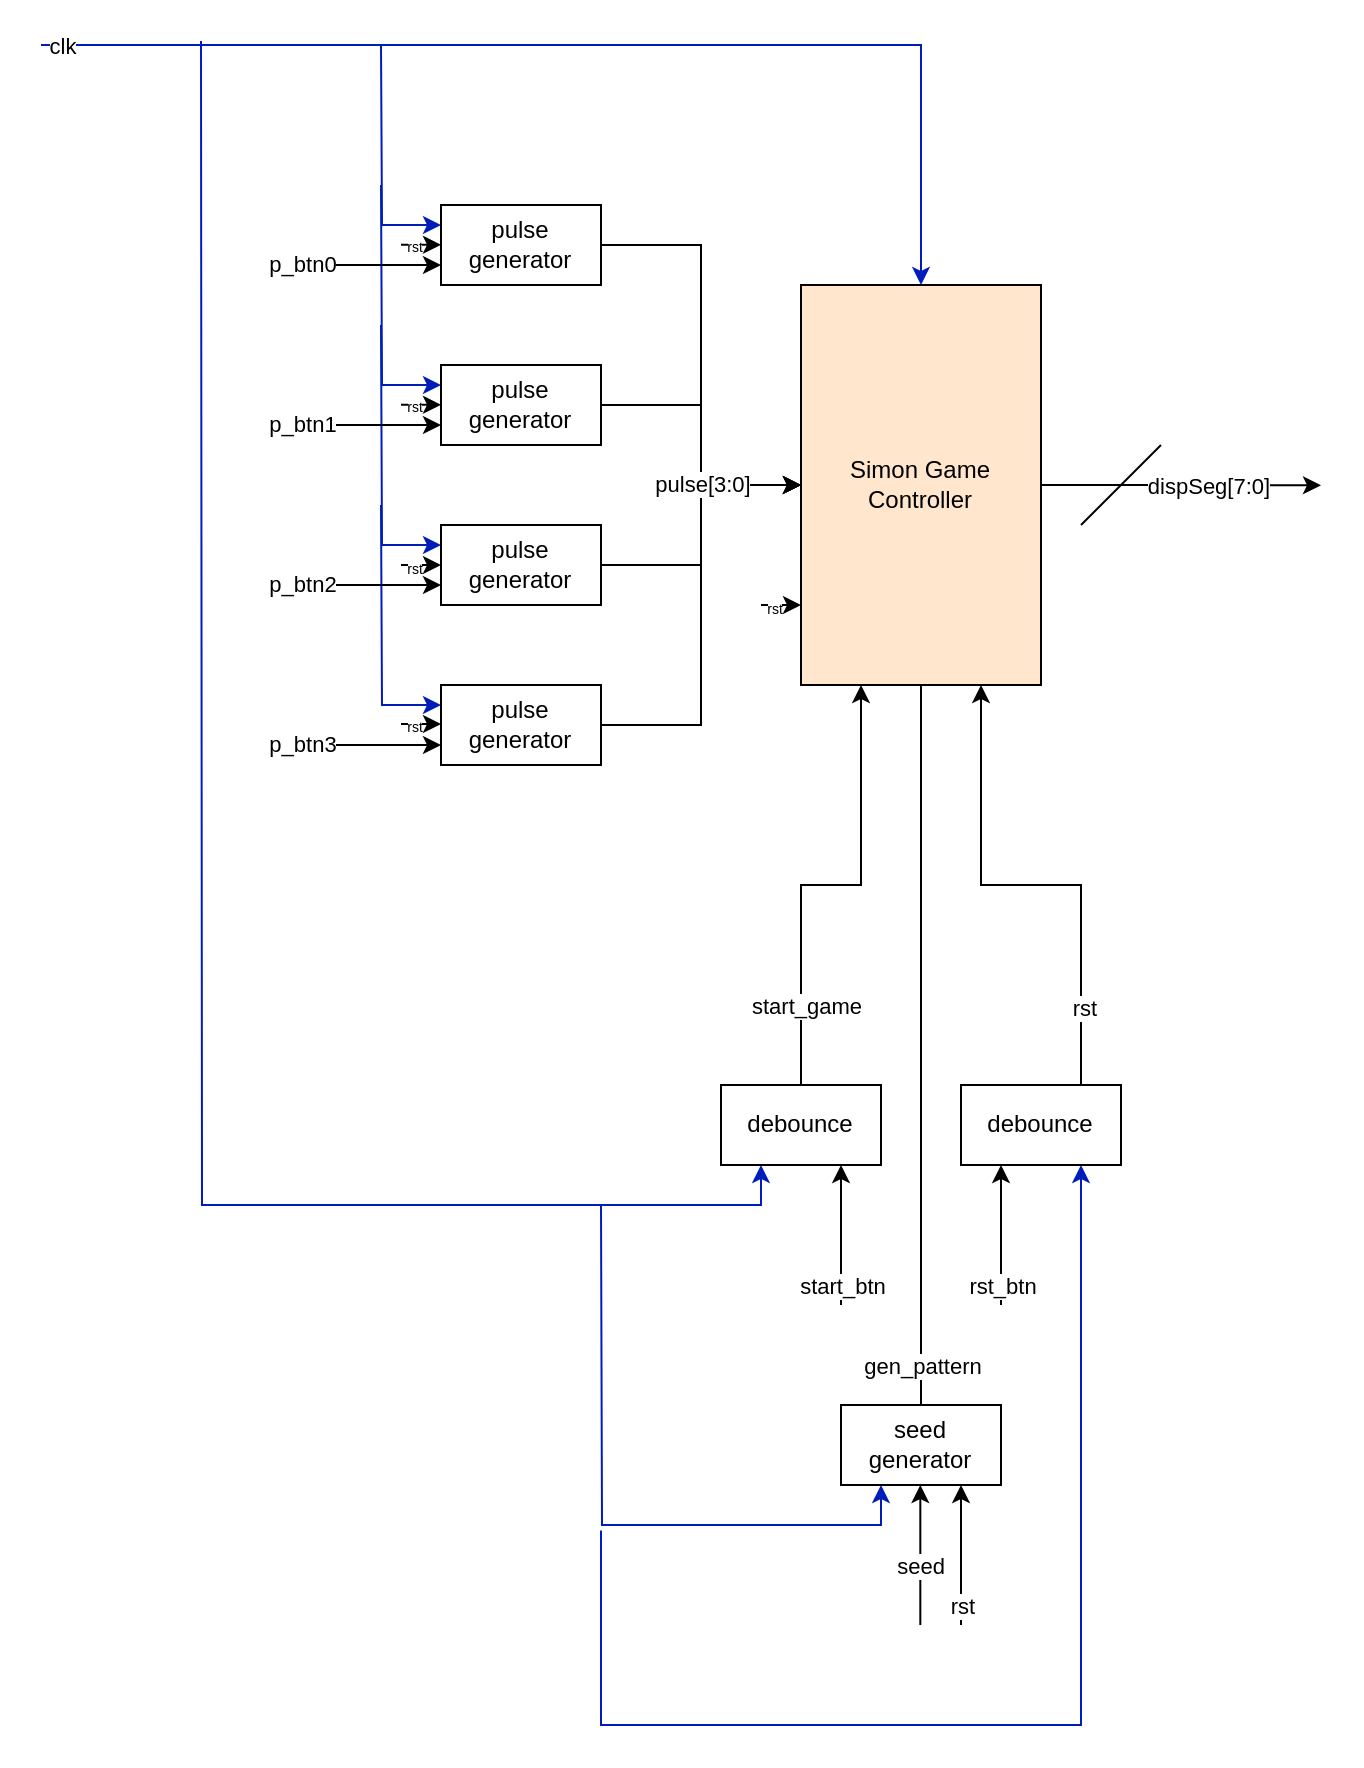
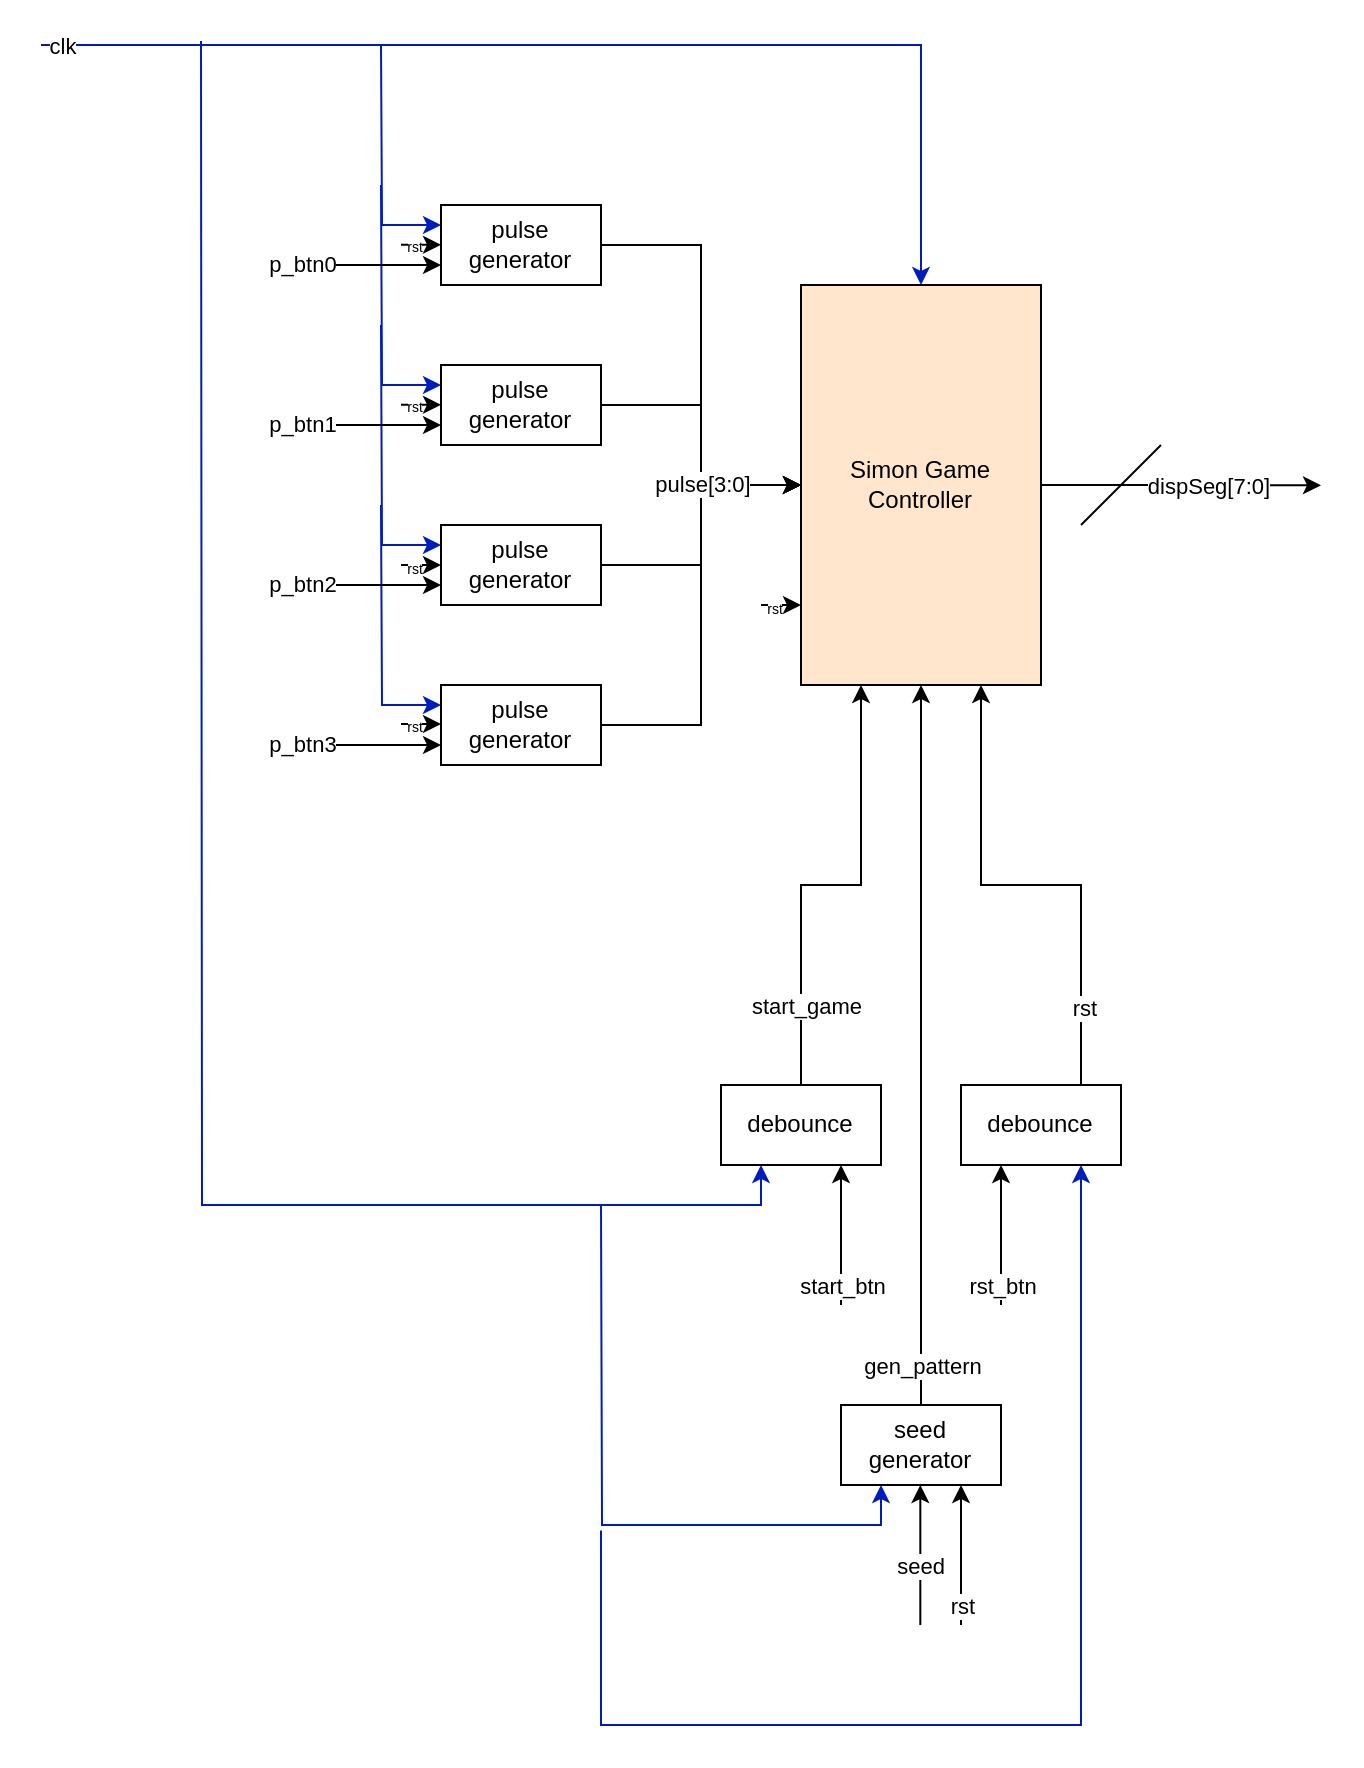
  <mxCell id="0" />
  <mxCell id="1" parent="0" />
  <mxCell id="2" style="edgeStyle=orthogonalEdgeStyle;rounded=0;orthogonalLoop=1;jettySize=auto;html=1;exitX=0.5;exitY=0;exitDx=0;exitDy=0;endArrow=none;endFill=0;startArrow=classic;startFill=1;fillColor=#0050ef;strokeColor=#001DBC;" parent="1" source="6" edge="1"><mxGeometry relative="1" as="geometry"><mxPoint y="22" as="targetPoint" x="20" /><Array as="points"><mxPoint x="460" y="22" /></Array></mxGeometry></mxCell>
  <mxCell id="3" value="clk" style="edgeLabel;html=1;align=center;verticalAlign=middle;resizable=0;points=[];" parent="2" vertex="1" connectable="0"><mxGeometry x="0.965" relative="1" as="geometry"><mxPoint as="offset" /></mxGeometry></mxCell>
  <mxCell id="4" style="edgeStyle=orthogonalEdgeStyle;rounded=0;orthogonalLoop=1;jettySize=auto;html=1;exitX=1;exitY=0.5;exitDx=0;exitDy=0;" parent="1" source="6" edge="1"><mxGeometry relative="1" as="geometry"><mxPoint x="660" y="242.154" as="targetPoint" /></mxGeometry></mxCell>
  <mxCell id="5" value="dispSeg[7:0]" style="edgeLabel;html=1;align=center;verticalAlign=middle;resizable=0;points=[];" parent="4" vertex="1" connectable="0"><mxGeometry x="0.193" relative="1" as="geometry"><mxPoint as="offset" /></mxGeometry></mxCell>
  <mxCell id="6" value="Simon Game Controller" style="rounded=0;whiteSpace=wrap;html=1;fillColor=#ffe6cc;" parent="1" vertex="1"><mxGeometry x="400" y="142" width="120" height="200" as="geometry" /></mxCell>
  <mxCell id="7" style="edgeStyle=orthogonalEdgeStyle;rounded=0;orthogonalLoop=1;jettySize=auto;html=1;exitX=1;exitY=0.5;exitDx=0;exitDy=0;entryX=0;entryY=0.5;entryDx=0;entryDy=0;" parent="1" source="9" target="6" edge="1"><mxGeometry relative="1" as="geometry" /></mxCell>
  <mxCell id="8" style="edgeStyle=orthogonalEdgeStyle;rounded=0;orthogonalLoop=1;jettySize=auto;html=1;exitX=0;exitY=0.25;exitDx=0;exitDy=0;fillColor=#0050ef;strokeColor=#001DBC;endArrow=none;endFill=0;startArrow=classic;startFill=1;" parent="1" source="9" edge="1"><mxGeometry relative="1" as="geometry"><mxPoint x="190" y="22" as="targetPoint" /></mxGeometry></mxCell>
  <mxCell id="9" value="pulse generator" style="rounded=0;whiteSpace=wrap;html=1;" parent="1" vertex="1"><mxGeometry x="220" y="102" width="80" height="40" as="geometry" /></mxCell>
  <mxCell id="10" style="edgeStyle=orthogonalEdgeStyle;rounded=0;orthogonalLoop=1;jettySize=auto;html=1;exitX=1;exitY=0.5;exitDx=0;exitDy=0;entryX=0;entryY=0.5;entryDx=0;entryDy=0;" parent="1" source="12" target="6" edge="1"><mxGeometry relative="1" as="geometry"><mxPoint x="360" y="242" as="targetPoint" /></mxGeometry></mxCell>
  <mxCell id="11" style="edgeStyle=orthogonalEdgeStyle;rounded=0;orthogonalLoop=1;jettySize=auto;html=1;exitX=0;exitY=0.25;exitDx=0;exitDy=0;fillColor=#0050ef;strokeColor=#001DBC;endArrow=none;endFill=0;startArrow=classic;startFill=1;" parent="1" source="12" edge="1"><mxGeometry relative="1" as="geometry"><mxPoint x="190" y="92" as="targetPoint" /></mxGeometry></mxCell>
  <mxCell id="12" value="pulse generator" style="rounded=0;whiteSpace=wrap;html=1;" parent="1" vertex="1"><mxGeometry x="220" y="182" width="80" height="40" as="geometry" /></mxCell>
  <mxCell id="13" style="edgeStyle=orthogonalEdgeStyle;rounded=0;orthogonalLoop=1;jettySize=auto;html=1;exitX=1;exitY=0.5;exitDx=0;exitDy=0;entryX=0;entryY=0.5;entryDx=0;entryDy=0;" parent="1" source="15" target="6" edge="1"><mxGeometry relative="1" as="geometry"><mxPoint x="370" y="242" as="targetPoint" /></mxGeometry></mxCell>
  <mxCell id="14" style="edgeStyle=orthogonalEdgeStyle;rounded=0;orthogonalLoop=1;jettySize=auto;html=1;exitX=0;exitY=0.25;exitDx=0;exitDy=0;fillColor=#0050ef;strokeColor=#001DBC;endArrow=none;endFill=0;startArrow=classic;startFill=1;" parent="1" source="15" edge="1"><mxGeometry relative="1" as="geometry"><mxPoint x="190" y="162" as="targetPoint" /></mxGeometry></mxCell>
  <mxCell id="15" value="pulse generator" style="rounded=0;whiteSpace=wrap;html=1;" parent="1" vertex="1"><mxGeometry x="220" y="262" width="80" height="40" as="geometry" /></mxCell>
  <mxCell id="16" style="edgeStyle=orthogonalEdgeStyle;rounded=0;orthogonalLoop=1;jettySize=auto;html=1;exitX=1;exitY=0.5;exitDx=0;exitDy=0;entryX=0;entryY=0.5;entryDx=0;entryDy=0;" parent="1" source="19" target="6" edge="1"><mxGeometry relative="1" as="geometry" /></mxCell>
  <mxCell id="17" value="pulse[3:0]" style="edgeLabel;html=1;align=center;verticalAlign=middle;resizable=0;points=[];" parent="16" vertex="1" connectable="0"><mxGeometry x="0.545" y="1" relative="1" as="geometry"><mxPoint as="offset" /></mxGeometry></mxCell>
  <mxCell id="18" style="edgeStyle=orthogonalEdgeStyle;rounded=0;orthogonalLoop=1;jettySize=auto;html=1;exitX=0;exitY=0.25;exitDx=0;exitDy=0;fillColor=#0050ef;strokeColor=#001DBC;endArrow=none;endFill=0;startArrow=classic;startFill=1;" parent="1" source="19" edge="1"><mxGeometry relative="1" as="geometry"><mxPoint x="190" y="252" as="targetPoint" /></mxGeometry></mxCell>
  <mxCell id="19" value="pulse generator" style="rounded=0;whiteSpace=wrap;html=1;" parent="1" vertex="1"><mxGeometry x="220" y="342" width="80" height="40" as="geometry" /></mxCell>
  <mxCell id="20" style="edgeStyle=orthogonalEdgeStyle;rounded=0;orthogonalLoop=1;jettySize=auto;html=1;exitX=0.25;exitY=1;exitDx=0;exitDy=0;startArrow=classic;startFill=1;endArrow=none;endFill=0;fillColor=#0050ef;strokeColor=#001DBC;" parent="1" source="23" edge="1"><mxGeometry relative="1" as="geometry"><mxPoint x="100" y="20" as="targetPoint" /></mxGeometry></mxCell>
  <mxCell id="21" style="edgeStyle=orthogonalEdgeStyle;rounded=0;orthogonalLoop=1;jettySize=auto;html=1;exitX=0.5;exitY=0;exitDx=0;exitDy=0;entryX=0.25;entryY=1;entryDx=0;entryDy=0;" edge="1" parent="1" source="23" target="6"><mxGeometry relative="1" as="geometry" /></mxCell>
  <mxCell id="22" value="start_game" style="edgeLabel;html=1;align=center;verticalAlign=middle;resizable=0;points=[];" vertex="1" connectable="0" parent="21"><mxGeometry x="-0.652" y="-1" relative="1" as="geometry"><mxPoint x="1" as="offset" /></mxGeometry></mxCell>
  <mxCell id="23" value="debounce" style="rounded=0;whiteSpace=wrap;html=1;" parent="1" vertex="1"><mxGeometry x="360" y="542" width="80" height="40" as="geometry" /></mxCell>
  <mxCell id="24" style="edgeStyle=orthogonalEdgeStyle;rounded=0;orthogonalLoop=1;jettySize=auto;html=1;exitX=0.75;exitY=1;exitDx=0;exitDy=0;startArrow=classic;startFill=1;endArrow=none;endFill=0;fillColor=#0050ef;strokeColor=#001DBC;" parent="1" source="27" edge="1"><mxGeometry relative="1" as="geometry"><mxPoint x="300" y="764.759" as="targetPoint" /><Array as="points"><mxPoint x="540" y="862" /><mxPoint x="300" y="862" /></Array></mxGeometry></mxCell>
  <mxCell id="25" style="edgeStyle=orthogonalEdgeStyle;rounded=0;orthogonalLoop=1;jettySize=auto;html=1;exitX=0.75;exitY=0;exitDx=0;exitDy=0;entryX=0.75;entryY=1;entryDx=0;entryDy=0;" edge="1" parent="1" source="27" target="6"><mxGeometry relative="1" as="geometry" /></mxCell>
  <mxCell id="26" value="rst" style="edgeLabel;html=1;align=center;verticalAlign=middle;resizable=0;points=[];" vertex="1" connectable="0" parent="25"><mxGeometry x="-0.688" relative="1" as="geometry"><mxPoint x="1" as="offset" /></mxGeometry></mxCell>
  <mxCell id="27" value="debounce" style="rounded=0;whiteSpace=wrap;html=1;" parent="1" vertex="1"><mxGeometry x="480" y="542" width="80" height="40" as="geometry" /></mxCell>
- <mxCell id="28" style="edgeStyle=orthogonalEdgeStyle;rounded=0;orthogonalLoop=1;jettySize=auto;html=1;exitX=0.5;exitY=0;exitDx=0;exitDy=0;entryX=0.5;entryY=1;entryDx=0;entryDy=0;endArrow=none;" parent="1" source="31" target="6" edge="1"><mxGeometry relative="1" as="geometry" /></mxCell>
+ <mxCell id="28" style="edgeStyle=orthogonalEdgeStyle;rounded=0;orthogonalLoop=1;jettySize=auto;html=1;exitX=0.5;exitY=0;exitDx=0;exitDy=0;entryX=0.5;entryY=1;entryDx=0;entryDy=0;" parent="1" source="31" target="6" edge="1"><mxGeometry relative="1" as="geometry" /></mxCell>
  <mxCell id="29" value="gen_pattern" style="edgeLabel;html=1;align=center;verticalAlign=middle;resizable=0;points=[];" parent="28" vertex="1" connectable="0"><mxGeometry x="-0.1" y="1" relative="1" as="geometry"><mxPoint x="1" y="142" as="offset" /></mxGeometry></mxCell>
  <mxCell id="30" style="edgeStyle=orthogonalEdgeStyle;rounded=0;orthogonalLoop=1;jettySize=auto;html=1;exitX=0.25;exitY=1;exitDx=0;exitDy=0;endArrow=none;endFill=0;startArrow=classic;startFill=1;fillColor=#0050ef;strokeColor=#001DBC;" parent="1" source="31" edge="1"><mxGeometry relative="1" as="geometry"><mxPoint x="300" y="602" as="targetPoint" /></mxGeometry></mxCell>
  <mxCell id="31" value="seed generator" style="rounded=0;whiteSpace=wrap;html=1;" parent="1" vertex="1"><mxGeometry x="420" y="702" width="80" height="40" as="geometry" /></mxCell>
  <mxCell id="32" value="" style="endArrow=classic;html=1;rounded=0;entryX=0;entryY=0.5;entryDx=0;entryDy=0;" parent="1" edge="1"><mxGeometry width="50" height="50" relative="1" as="geometry"><mxPoint x="140" y="212" as="sourcePoint" /><mxPoint x="220" y="212" as="targetPoint" /></mxGeometry></mxCell>
  <mxCell id="33" value="p_btn1" style="edgeLabel;html=1;align=center;verticalAlign=middle;resizable=0;points=[];" parent="32" vertex="1" connectable="0"><mxGeometry x="-0.762" y="1" relative="1" as="geometry"><mxPoint as="offset" /></mxGeometry></mxCell>
  <mxCell id="34" value="" style="endArrow=classic;html=1;rounded=0;entryX=0;entryY=0.5;entryDx=0;entryDy=0;" parent="1" edge="1"><mxGeometry width="50" height="50" relative="1" as="geometry"><mxPoint x="140" y="292" as="sourcePoint" /><mxPoint x="220" y="292" as="targetPoint" /></mxGeometry></mxCell>
  <mxCell id="35" value="p_btn2" style="edgeLabel;html=1;align=center;verticalAlign=middle;resizable=0;points=[];" parent="34" vertex="1" connectable="0"><mxGeometry x="-0.762" y="1" relative="1" as="geometry"><mxPoint as="offset" /></mxGeometry></mxCell>
  <mxCell id="36" value="" style="endArrow=classic;html=1;rounded=0;entryX=0;entryY=0.5;entryDx=0;entryDy=0;" parent="1" edge="1"><mxGeometry width="50" height="50" relative="1" as="geometry"><mxPoint x="140" y="372" as="sourcePoint" /><mxPoint x="220" y="372" as="targetPoint" /></mxGeometry></mxCell>
  <mxCell id="37" value="p_btn3" style="edgeLabel;html=1;align=center;verticalAlign=middle;resizable=0;points=[];" parent="36" vertex="1" connectable="0"><mxGeometry x="-0.762" y="1" relative="1" as="geometry"><mxPoint as="offset" /></mxGeometry></mxCell>
  <mxCell id="38" value="" style="endArrow=classic;html=1;rounded=0;entryX=0;entryY=0.5;entryDx=0;entryDy=0;" parent="1" edge="1"><mxGeometry width="50" height="50" relative="1" as="geometry"><mxPoint x="140" y="132" as="sourcePoint" /><mxPoint x="220" y="132" as="targetPoint" /></mxGeometry></mxCell>
  <mxCell id="39" value="p_btn0" style="edgeLabel;html=1;align=center;verticalAlign=middle;resizable=0;points=[];" parent="38" vertex="1" connectable="0"><mxGeometry x="-0.762" y="1" relative="1" as="geometry"><mxPoint as="offset" /></mxGeometry></mxCell>
  <mxCell id="40" value="" style="endArrow=classic;html=1;rounded=0;" parent="1" edge="1"><mxGeometry width="50" height="50" relative="1" as="geometry"><mxPoint x="420" y="652" as="sourcePoint" /><mxPoint x="420" y="582" as="targetPoint" /></mxGeometry></mxCell>
  <mxCell id="41" value="start_btn" style="edgeLabel;html=1;align=center;verticalAlign=middle;resizable=0;points=[];" parent="40" vertex="1" connectable="0"><mxGeometry x="-0.762" y="1" relative="1" as="geometry"><mxPoint x="1" y="-2" as="offset" /></mxGeometry></mxCell>
  <mxCell id="42" value="" style="endArrow=classic;html=1;rounded=0;" parent="1" edge="1"><mxGeometry width="50" height="50" relative="1" as="geometry"><mxPoint x="500" y="652" as="sourcePoint" /><mxPoint x="500" y="582" as="targetPoint" /></mxGeometry></mxCell>
  <mxCell id="43" value="rst_btn" style="edgeLabel;html=1;align=center;verticalAlign=middle;resizable=0;points=[];" parent="42" vertex="1" connectable="0"><mxGeometry x="-0.762" y="1" relative="1" as="geometry"><mxPoint x="1" y="-2" as="offset" /></mxGeometry></mxCell>
  <mxCell id="44" value="" style="endArrow=classic;html=1;rounded=0;" parent="1" edge="1"><mxGeometry width="50" height="50" relative="1" as="geometry"><mxPoint x="200" y="361.5" as="sourcePoint" /><mxPoint x="220" y="361.5" as="targetPoint" /></mxGeometry></mxCell>
  <mxCell id="45" value="&lt;font style=&quot;font-size: 7px;&quot;&gt;rst&lt;/font&gt;" style="edgeLabel;html=1;align=center;verticalAlign=middle;resizable=0;points=[];" parent="44" vertex="1" connectable="0"><mxGeometry x="-0.4" relative="1" as="geometry"><mxPoint as="offset" /></mxGeometry></mxCell>
  <mxCell id="46" value="" style="endArrow=classic;html=1;rounded=0;" parent="1" edge="1"><mxGeometry width="50" height="50" relative="1" as="geometry"><mxPoint x="200" y="282" as="sourcePoint" /><mxPoint x="220" y="282" as="targetPoint" /></mxGeometry></mxCell>
  <mxCell id="47" value="&lt;font style=&quot;font-size: 7px;&quot;&gt;rst&lt;/font&gt;" style="edgeLabel;html=1;align=center;verticalAlign=middle;resizable=0;points=[];" parent="46" vertex="1" connectable="0"><mxGeometry x="-0.4" relative="1" as="geometry"><mxPoint as="offset" /></mxGeometry></mxCell>
  <mxCell id="48" value="" style="endArrow=classic;html=1;rounded=0;" parent="1" edge="1"><mxGeometry width="50" height="50" relative="1" as="geometry"><mxPoint x="200" y="201.87" as="sourcePoint" /><mxPoint x="220" y="201.87" as="targetPoint" /></mxGeometry></mxCell>
  <mxCell id="49" value="&lt;font style=&quot;font-size: 7px;&quot;&gt;rst&lt;/font&gt;" style="edgeLabel;html=1;align=center;verticalAlign=middle;resizable=0;points=[];" parent="48" vertex="1" connectable="0"><mxGeometry x="-0.4" relative="1" as="geometry"><mxPoint as="offset" /></mxGeometry></mxCell>
  <mxCell id="50" value="" style="endArrow=classic;html=1;rounded=0;" parent="1" edge="1"><mxGeometry width="50" height="50" relative="1" as="geometry"><mxPoint x="200" y="121.87" as="sourcePoint" /><mxPoint x="220" y="121.87" as="targetPoint" /></mxGeometry></mxCell>
  <mxCell id="51" value="&lt;font style=&quot;font-size: 7px;&quot;&gt;rst&lt;/font&gt;" style="edgeLabel;html=1;align=center;verticalAlign=middle;resizable=0;points=[];" parent="50" vertex="1" connectable="0"><mxGeometry x="-0.4" relative="1" as="geometry"><mxPoint as="offset" /></mxGeometry></mxCell>
  <mxCell id="52" value="" style="endArrow=none;html=1;rounded=0;" parent="1" edge="1"><mxGeometry width="50" height="50" relative="1" as="geometry"><mxPoint x="540" y="262" as="sourcePoint" /><mxPoint x="580" y="222" as="targetPoint" /></mxGeometry></mxCell>
  <mxCell id="53" value="" style="endArrow=classic;html=1;rounded=0;" parent="1" edge="1"><mxGeometry width="50" height="50" relative="1" as="geometry"><mxPoint x="459.66" y="812" as="sourcePoint" /><mxPoint x="459.66" y="742" as="targetPoint" /></mxGeometry></mxCell>
  <mxCell id="54" value="seed" style="edgeLabel;html=1;align=center;verticalAlign=middle;resizable=0;points=[];" parent="53" vertex="1" connectable="0"><mxGeometry x="-0.762" y="1" relative="1" as="geometry"><mxPoint x="1" y="-22" as="offset" /></mxGeometry></mxCell>
  <mxCell id="55" value="" style="endArrow=classic;html=1;rounded=0;" parent="1" edge="1"><mxGeometry width="50" height="50" relative="1" as="geometry"><mxPoint x="480" y="812" as="sourcePoint" /><mxPoint x="480" y="742" as="targetPoint" /></mxGeometry></mxCell>
  <mxCell id="56" value="rst" style="edgeLabel;html=1;align=center;verticalAlign=middle;resizable=0;points=[];" parent="55" vertex="1" connectable="0"><mxGeometry x="-0.762" y="1" relative="1" as="geometry"><mxPoint x="1" y="-2" as="offset" /></mxGeometry></mxCell>
  <mxCell id="57" value="" style="endArrow=classic;html=1;rounded=0;" edge="1" parent="1"><mxGeometry width="50" height="50" relative="1" as="geometry"><mxPoint x="380" y="302" as="sourcePoint" /><mxPoint x="400" y="302" as="targetPoint" /></mxGeometry></mxCell>
  <mxCell id="58" value="&lt;font style=&quot;font-size: 7px;&quot;&gt;rst&lt;/font&gt;" style="edgeLabel;html=1;align=center;verticalAlign=middle;resizable=0;points=[];" vertex="1" connectable="0" parent="57"><mxGeometry x="-0.4" relative="1" as="geometry"><mxPoint as="offset" /></mxGeometry></mxCell>
